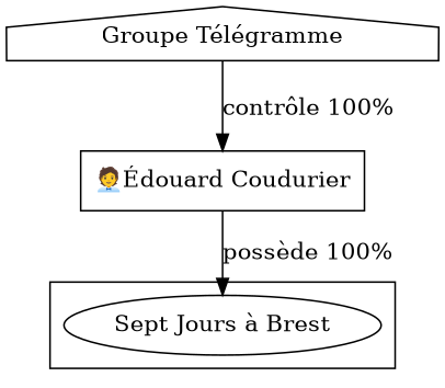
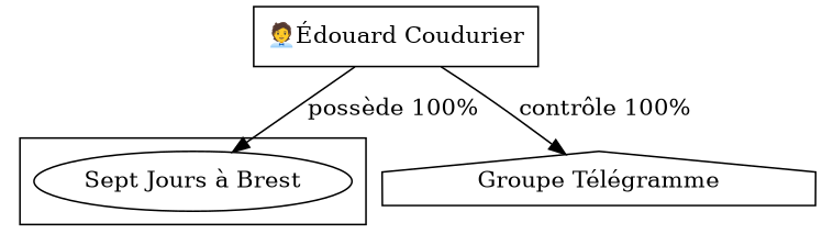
  digraph {
    rankdir=TB
    n1 [label="🧑‍💼Édouard Coudurier" shape=box]
    n2 [label="Sept Jours à Brest"]
    n3 [label="Groupe Télégramme" shape=house]
    subgraph sub_1 {
      n1
    }
    subgraph cluster_2 {
      n2
    }
    n1 -> n2 [label="possède 100%"]
-   n3 -> n1 [label="contrôle 100%"]
+   n1 -> n3 [label="contrôle 100%"]
  }
